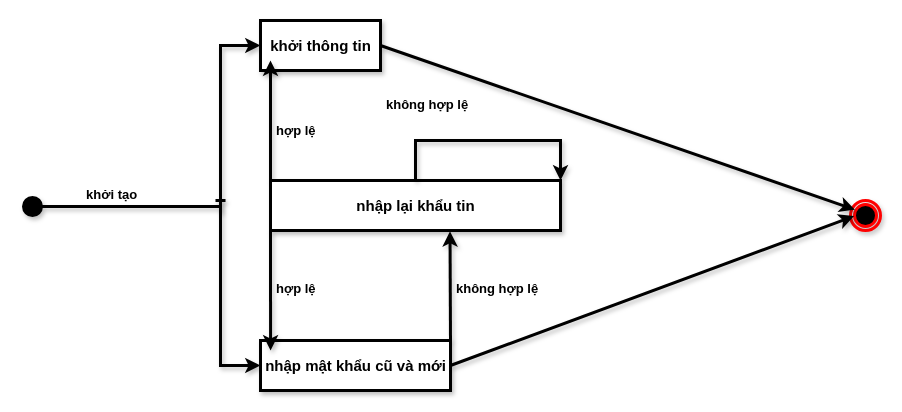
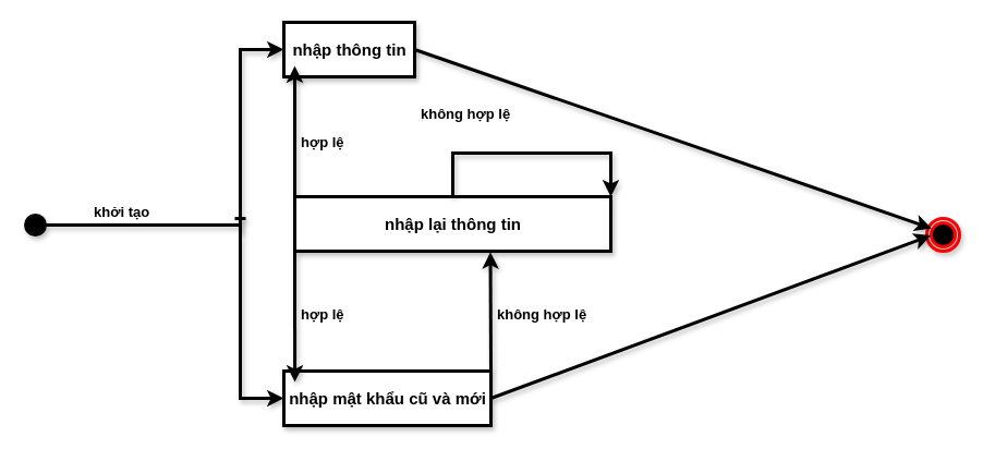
  <mxCell id="0" />
  <mxCell id="1" parent="0" />
  <mxCell id="2" value="" style="html=1;verticalAlign=bottom;startArrow=circle;startFill=1;endArrow=baseDash;startSize=6;endSize=8;rounded=0;strokeWidth=3;shadow=1;horizontal=1;endFill=0;" edge="1" parent="1"><mxGeometry width="80" relative="1" as="geometry"><mxPoint x="20" y="206" as="sourcePoint" /><mxPoint x="220" y="206" as="targetPoint" /></mxGeometry></mxCell>
  <mxCell id="3" value="" style="ellipse;html=1;shape=endState;fillColor=#000000;strokeColor=#ff0000;strokeWidth=3;perimeterSpacing=4;shadow=1;fontSize=14;" vertex="1" parent="1"><mxGeometry x="850" y="200" width="30" height="30" as="geometry" /></mxCell>
  <mxCell id="4" style="edgeStyle=none;rounded=0;orthogonalLoop=1;jettySize=auto;html=1;exitX=0;exitY=0.5;exitDx=0;exitDy=0;shadow=1;fontSize=14;endArrow=baseDash;endFill=0;strokeWidth=3;startArrow=classic;startFill=1;" edge="1" parent="1" source="6"><mxGeometry relative="1" as="geometry"><mxPoint x="220" y="200" as="targetPoint" /><Array as="points"><mxPoint x="220" y="45" /></Array></mxGeometry></mxCell>
  <mxCell id="5" style="edgeStyle=none;rounded=0;orthogonalLoop=1;jettySize=auto;html=1;exitX=1;exitY=0.5;exitDx=0;exitDy=0;entryX=0.221;entryY=0.347;entryDx=0;entryDy=0;entryPerimeter=0;shadow=1;fontSize=14;startArrow=none;startFill=0;endArrow=classic;endFill=1;strokeWidth=3;" edge="1" parent="1" source="6" target="3"><mxGeometry relative="1" as="geometry" /></mxCell>
- <mxCell id="6" value="khởi thông tin" style="html=1;shadow=1;strokeWidth=3;fontStyle=1;fontSize=15;" vertex="1" parent="1"><mxGeometry x="260" y="20" width="120" height="50" as="geometry" /></mxCell>
+ <mxCell id="6" value="nhập thông tin" style="html=1;shadow=1;strokeWidth=3;fontStyle=1;fontSize=15;" vertex="1" parent="1"><mxGeometry x="260" y="20" width="120" height="50" as="geometry" /></mxCell>
  <mxCell id="7" value="hợp lệ" style="text;strokeColor=none;fillColor=none;align=left;verticalAlign=top;spacingLeft=4;spacingRight=4;overflow=hidden;rotatable=0;points=[[0,0.5],[1,0.5]];portConstraint=eastwest;shadow=1;fontSize=13;fontStyle=1" vertex="1" parent="1"><mxGeometry x="270" y="274" width="130" height="26" as="geometry" /></mxCell>
  <mxCell id="8" value="không hợp lệ" style="text;strokeColor=none;fillColor=none;align=left;verticalAlign=top;spacingLeft=4;spacingRight=4;overflow=hidden;rotatable=0;points=[[0,0.5],[1,0.5]];portConstraint=eastwest;shadow=1;fontSize=13;fontStyle=1" vertex="1" parent="1"><mxGeometry x="450" y="274" width="130" height="26" as="geometry" /></mxCell>
  <mxCell id="9" value="khởi tạo" style="text;strokeColor=none;fillColor=none;align=left;verticalAlign=top;spacingLeft=4;spacingRight=4;overflow=hidden;rotatable=0;points=[[0,0.5],[1,0.5]];portConstraint=eastwest;shadow=1;fontSize=13;fontStyle=1" vertex="1" parent="1"><mxGeometry x="80" y="180" width="130" height="26" as="geometry" /></mxCell>
  <mxCell id="10" style="edgeStyle=none;rounded=0;orthogonalLoop=1;jettySize=auto;html=1;exitX=0;exitY=0.5;exitDx=0;exitDy=0;shadow=1;fontSize=14;startArrow=classic;startFill=1;endArrow=none;endFill=0;strokeWidth=3;" edge="1" parent="1" source="13"><mxGeometry relative="1" as="geometry"><mxPoint x="220" y="200" as="targetPoint" /><Array as="points"><mxPoint x="220" y="365" /></Array></mxGeometry></mxCell>
  <mxCell id="11" style="edgeStyle=none;rounded=0;orthogonalLoop=1;jettySize=auto;html=1;entryX=0.619;entryY=1.016;entryDx=0;entryDy=0;shadow=1;fontSize=14;startArrow=none;startFill=0;endArrow=classic;endFill=1;strokeWidth=3;exitX=1;exitY=0;exitDx=0;exitDy=0;exitPerimeter=0;entryPerimeter=0;" edge="1" parent="1" source="13" target="16"><mxGeometry relative="1" as="geometry"><mxPoint x="310" y="350" as="sourcePoint" /></mxGeometry></mxCell>
  <mxCell id="12" style="edgeStyle=none;rounded=0;orthogonalLoop=1;jettySize=auto;html=1;exitX=1;exitY=0.5;exitDx=0;exitDy=0;entryX=0.2;entryY=0.516;entryDx=0;entryDy=0;entryPerimeter=0;shadow=1;fontSize=14;startArrow=none;startFill=0;endArrow=classic;endFill=1;strokeWidth=3;" edge="1" parent="1" source="13" target="3"><mxGeometry relative="1" as="geometry" /></mxCell>
  <mxCell id="13" value="nhập mật khẩu cũ và mới" style="html=1;shadow=1;strokeWidth=3;fontStyle=1;fontSize=15;points=[[0,1,0,0,0],[0.04,0,0,0,0],[0.14,0,0,0,0],[0.25,0,0,0,0],[0.25,1,0,0,0],[0.35,0,0,0,0],[0.5,0,0,0,0],[0.5,1,0,0,0],[0.62,0,0,0,0],[0.75,0,0,0,0],[0.75,1,0,0,0],[1,0,0,0,0],[1,0.26,0,0,0],[1,0.5,0,0,0],[1,0.76,0,0,0],[1,1,0,0,0]];" vertex="1" parent="1"><mxGeometry x="260" y="340" width="190" height="50" as="geometry" /></mxCell>
  <mxCell id="14" style="edgeStyle=none;rounded=0;orthogonalLoop=1;jettySize=auto;html=1;exitX=0;exitY=0;exitDx=0;exitDy=0;shadow=1;fontSize=14;startArrow=none;startFill=0;endArrow=classic;endFill=1;strokeWidth=3;" edge="1" parent="1" source="16"><mxGeometry relative="1" as="geometry"><mxPoint x="270" y="60" as="targetPoint" /></mxGeometry></mxCell>
  <mxCell id="15" style="edgeStyle=none;rounded=0;orthogonalLoop=1;jettySize=auto;html=1;exitX=0;exitY=1;exitDx=0;exitDy=0;entryX=0.053;entryY=0.2;entryDx=0;entryDy=0;entryPerimeter=0;shadow=1;fontSize=14;startArrow=none;startFill=0;endArrow=classic;endFill=1;strokeWidth=3;" edge="1" parent="1" source="16" target="13"><mxGeometry relative="1" as="geometry" /></mxCell>
- <mxCell id="16" value="nhập lại khẩu tin" style="html=1;shadow=1;strokeWidth=3;fontStyle=1;fontSize=15;" vertex="1" parent="1"><mxGeometry x="270" y="180" width="290" height="50" as="geometry" /></mxCell>
+ <mxCell id="16" value="nhập lại thông tin" style="html=1;shadow=1;strokeWidth=3;fontStyle=1;fontSize=15;" vertex="1" parent="1"><mxGeometry x="270" y="180" width="290" height="50" as="geometry" /></mxCell>
  <mxCell id="17" style="edgeStyle=none;rounded=0;orthogonalLoop=1;jettySize=auto;html=1;exitX=0.5;exitY=0;exitDx=0;exitDy=0;entryX=1;entryY=0;entryDx=0;entryDy=0;shadow=1;fontSize=14;startArrow=none;startFill=0;endArrow=classic;endFill=1;strokeWidth=3;" edge="1" parent="1" source="16" target="16"><mxGeometry relative="1" as="geometry"><Array as="points"><mxPoint x="415" y="140" /><mxPoint x="560" y="140" /></Array></mxGeometry></mxCell>
  <mxCell id="18" value="hợp lệ" style="text;strokeColor=none;fillColor=none;align=left;verticalAlign=top;spacingLeft=4;spacingRight=4;overflow=hidden;rotatable=0;points=[[0,0.5],[1,0.5]];portConstraint=eastwest;shadow=1;fontSize=13;fontStyle=1" vertex="1" parent="1"><mxGeometry x="270" y="116" width="130" height="26" as="geometry" /></mxCell>
  <mxCell id="19" value="không hợp lệ" style="text;strokeColor=none;fillColor=none;align=left;verticalAlign=top;spacingLeft=4;spacingRight=4;overflow=hidden;rotatable=0;points=[[0,0.5],[1,0.5]];portConstraint=eastwest;shadow=1;fontSize=13;fontStyle=1" vertex="1" parent="1"><mxGeometry x="380" y="90" width="130" height="26" as="geometry" /></mxCell>
